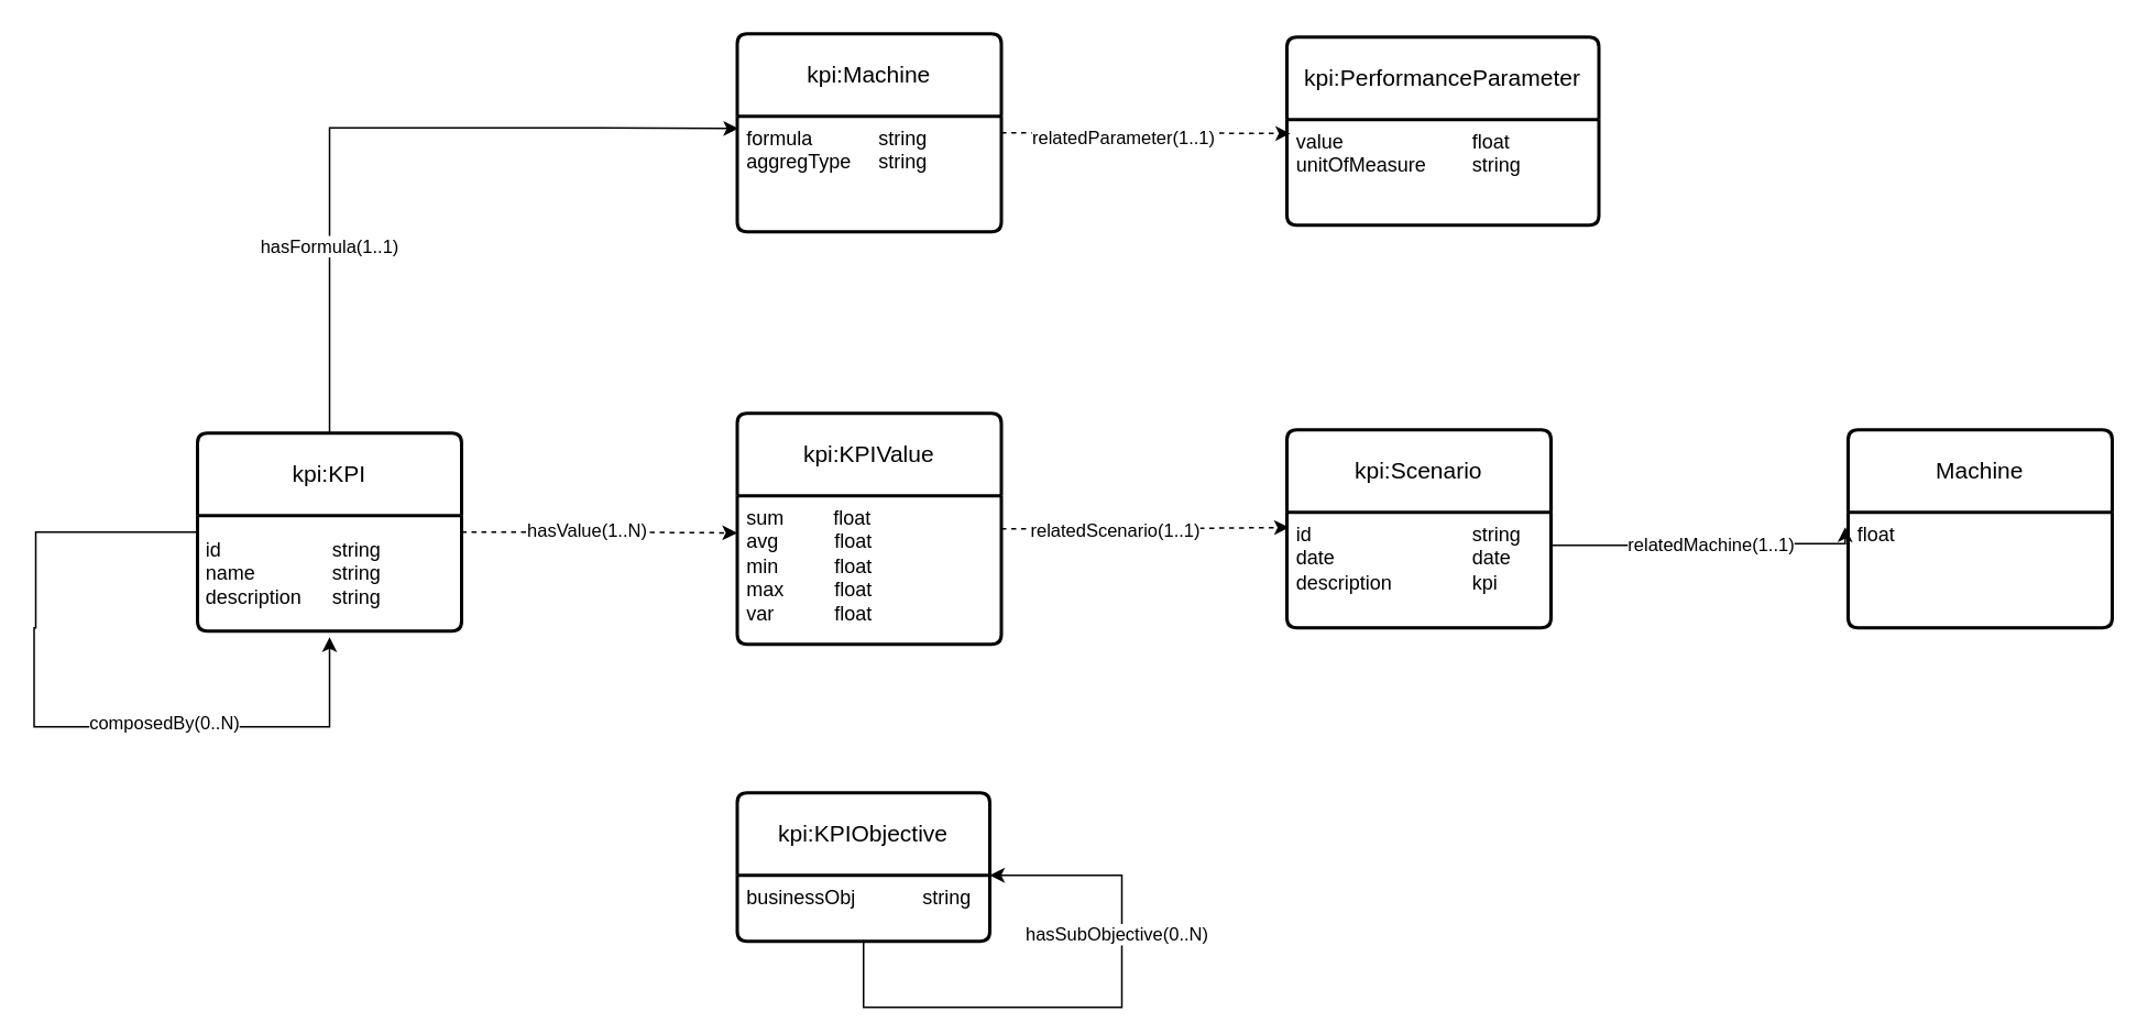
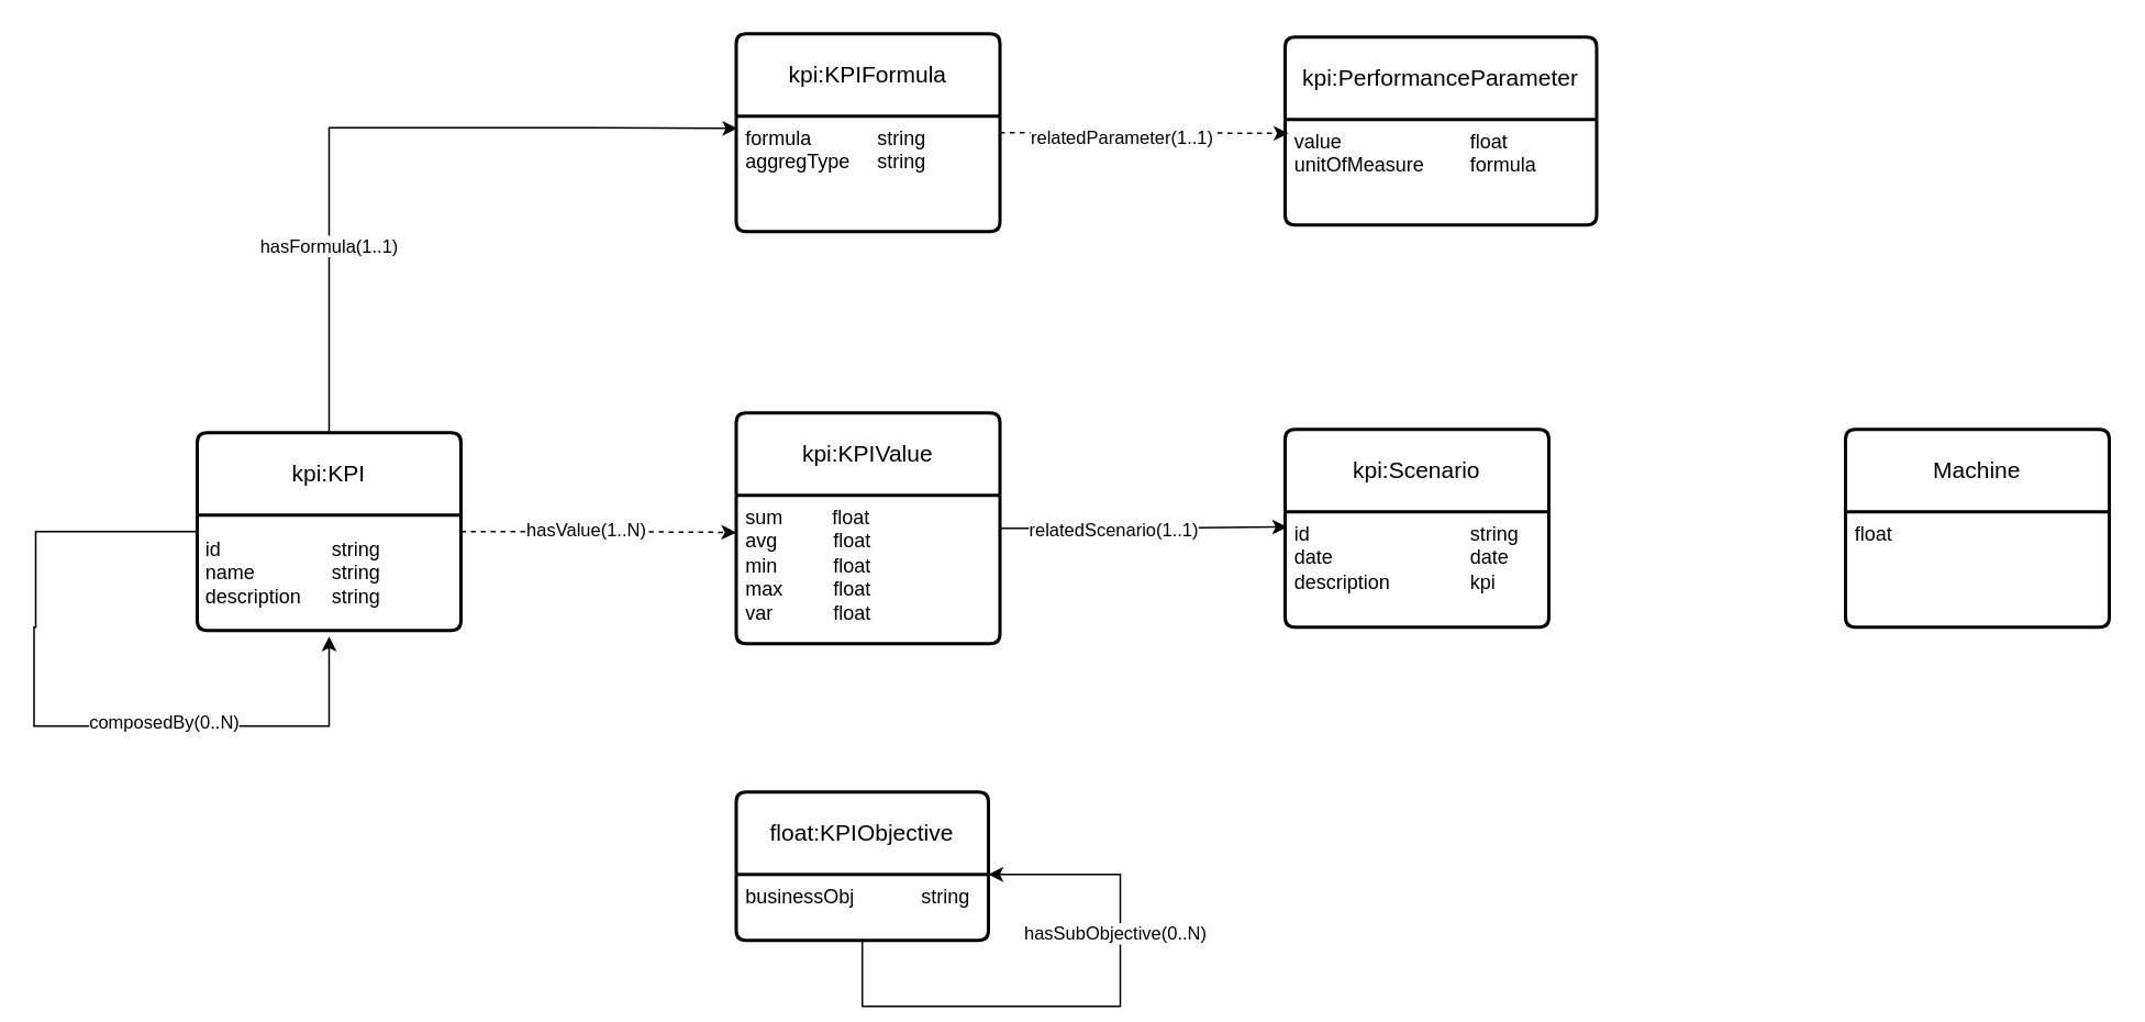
  <mxCell id="0" />
  <mxCell id="1" parent="0" />
  <mxCell id="2" style="edgeStyle=orthogonalEdgeStyle;rounded=0;orthogonalLoop=1;jettySize=auto;html=1;exitX=1;exitY=0.5;exitDx=0;exitDy=0;entryX=0;entryY=0.25;entryDx=0;entryDy=0;dashed=1;" edge="1" parent="1" source="8" target="15"><mxGeometry relative="1" as="geometry" /></mxCell>
  <mxCell id="3" value="hasValue(1..N)" style="edgeLabel;html=1;align=center;verticalAlign=middle;resizable=0;points=[];" vertex="1" connectable="0" parent="2"><mxGeometry x="-0.101" y="3" relative="1" as="geometry"><mxPoint y="1" as="offset" /></mxGeometry></mxCell>
  <mxCell id="4" style="edgeStyle=orthogonalEdgeStyle;rounded=0;orthogonalLoop=1;jettySize=auto;html=1;entryX=0.004;entryY=0.106;entryDx=0;entryDy=0;entryPerimeter=0;" edge="1" parent="1"><mxGeometry relative="1" as="geometry"><mxPoint x="446.64" y="77.42" as="targetPoint" /><mxPoint x="199" y="262" as="sourcePoint" /><Array as="points"><mxPoint x="199" y="77" /><mxPoint x="363" y="77" /></Array></mxGeometry></mxCell>
  <mxCell id="5" value="hasFormula(1..1)" style="edgeLabel;html=1;align=center;verticalAlign=middle;resizable=0;points=[];" vertex="1" connectable="0" parent="4"><mxGeometry x="-0.473" y="1" relative="1" as="geometry"><mxPoint as="offset" /></mxGeometry></mxCell>
  <mxCell id="6" style="edgeStyle=orthogonalEdgeStyle;rounded=0;orthogonalLoop=1;jettySize=auto;html=1;entryX=0.5;entryY=1.052;entryDx=0;entryDy=0;entryPerimeter=0;" edge="1" parent="1" target="9"><mxGeometry relative="1" as="geometry"><mxPoint x="210" y="430" as="targetPoint" /><mxPoint x="120" y="322" as="sourcePoint" /><Array as="points"><mxPoint x="21" y="322" /><mxPoint x="21" y="380" /><mxPoint x="20" y="440" /><mxPoint x="199" y="440" /></Array></mxGeometry></mxCell>
  <mxCell id="7" value="composedBy(0..N)" style="edgeLabel;html=1;align=center;verticalAlign=middle;resizable=0;points=[];" vertex="1" connectable="0" parent="6"><mxGeometry x="0.31" y="3" relative="1" as="geometry"><mxPoint as="offset" /></mxGeometry></mxCell>
  <mxCell id="8" value="kpi:KPI" style="swimlane;childLayout=stackLayout;horizontal=1;startSize=50;horizontalStack=0;rounded=1;fontSize=14;fontStyle=0;strokeWidth=2;resizeParent=0;resizeLast=1;shadow=0;dashed=0;align=center;arcSize=4;whiteSpace=wrap;html=1;" vertex="1" parent="1"><mxGeometry x="119" y="262" width="160" height="120" as="geometry" /></mxCell>
  <mxCell id="9" value="&amp;nbsp;id&lt;span style=&quot;white-space: pre;&quot;&gt;&#09;&lt;/span&gt;&lt;span style=&quot;white-space: pre;&quot;&gt;&#09;&lt;/span&gt;&lt;span style=&quot;white-space: pre;&quot;&gt;&#09;&lt;/span&gt;string&lt;br&gt;&amp;nbsp;name&lt;span style=&quot;white-space: pre;&quot;&gt;&#09;&lt;/span&gt;&lt;span style=&quot;white-space: pre;&quot;&gt;&#09;&lt;/span&gt;string&lt;br&gt;&amp;nbsp;description&lt;span style=&quot;white-space: pre;&quot;&gt;&#09;&lt;/span&gt;string" style="text;html=1;align=left;verticalAlign=middle;resizable=0;points=[];autosize=1;strokeColor=none;fillColor=none;" vertex="1" parent="8"><mxGeometry y="50" width="160" height="70" as="geometry" /></mxCell>
  <mxCell id="10" style="edgeStyle=orthogonalEdgeStyle;rounded=0;orthogonalLoop=1;jettySize=auto;html=1;entryX=0.011;entryY=0.132;entryDx=0;entryDy=0;entryPerimeter=0;dashed=1;" edge="1" parent="1" source="12" target="25"><mxGeometry relative="1" as="geometry"><mxPoint x="779" y="80" as="targetPoint" /></mxGeometry></mxCell>
  <mxCell id="11" value="relatedParameter(1..1)" style="edgeLabel;html=1;align=center;verticalAlign=middle;resizable=0;points=[];" vertex="1" connectable="0" parent="10"><mxGeometry x="-0.155" y="-2" relative="1" as="geometry"><mxPoint x="-1" as="offset" /></mxGeometry></mxCell>
- <mxCell id="12" value="kpi:Machine" style="swimlane;childLayout=stackLayout;horizontal=1;startSize=50;horizontalStack=0;rounded=1;fontSize=14;fontStyle=0;strokeWidth=2;resizeParent=0;resizeLast=1;shadow=0;dashed=0;align=center;arcSize=4;whiteSpace=wrap;html=1;" vertex="1" parent="1"><mxGeometry x="446" y="20" width="160" height="120" as="geometry" /></mxCell>
+ <mxCell id="12" value="kpi:KPIFormula" style="swimlane;childLayout=stackLayout;horizontal=1;startSize=50;horizontalStack=0;rounded=1;fontSize=14;fontStyle=0;strokeWidth=2;resizeParent=0;resizeLast=1;shadow=0;dashed=0;align=center;arcSize=4;whiteSpace=wrap;html=1;" vertex="1" parent="1"><mxGeometry x="446" y="20" width="160" height="120" as="geometry" /></mxCell>
  <mxCell id="13" value="formula&lt;span style=&quot;white-space: pre;&quot;&gt;&#09;&lt;/span&gt;&lt;span style=&quot;white-space: pre;&quot;&gt;&#09;&lt;/span&gt;string&lt;br&gt;aggregType&lt;span style=&quot;white-space: pre;&quot;&gt;&#09;&lt;/span&gt;string" style="align=left;strokeColor=none;fillColor=none;spacingLeft=4;fontSize=12;verticalAlign=top;resizable=0;rotatable=0;part=1;html=1;" vertex="1" parent="12"><mxGeometry y="50" width="160" height="70" as="geometry" /></mxCell>
  <mxCell id="14" value="kpi:KPIValue" style="swimlane;childLayout=stackLayout;horizontal=1;startSize=50;horizontalStack=0;rounded=1;fontSize=14;fontStyle=0;strokeWidth=2;resizeParent=0;resizeLast=1;shadow=0;dashed=0;align=center;arcSize=4;whiteSpace=wrap;html=1;" vertex="1" parent="1"><mxGeometry x="446" y="250" width="160" height="140" as="geometry" /></mxCell>
  <mxCell id="15" value="sum&lt;span style=&quot;&quot;&gt;&lt;span style=&quot;white-space: pre;&quot;&gt;&amp;nbsp;&amp;nbsp;&amp;nbsp;&amp;nbsp;&lt;/span&gt;&lt;/span&gt;&lt;span style=&quot;&quot;&gt;&lt;span style=&quot;white-space: pre;&quot;&gt;&amp;nbsp;&amp;nbsp;&amp;nbsp;&amp;nbsp;&lt;/span&gt;&lt;/span&gt;&lt;span style=&quot;&quot;&gt;&lt;span style=&quot;white-space: pre;&quot;&gt;&amp;nbsp;&lt;/span&gt;&lt;/span&gt;float&lt;br&gt;avg&lt;span style=&quot;white-space: pre;&quot;&gt;&#09;&lt;/span&gt;&lt;span style=&quot;white-space: pre;&quot;&gt;&#09;&lt;/span&gt;float&lt;span style=&quot;&quot;&gt;&lt;span style=&quot;white-space: pre;&quot;&gt;&amp;nbsp;&amp;nbsp;&amp;nbsp;&amp;nbsp;&lt;/span&gt;&lt;/span&gt;&lt;span style=&quot;&quot;&gt;&lt;span style=&quot;white-space: pre;&quot;&gt;&amp;nbsp;&amp;nbsp;&amp;nbsp;&amp;nbsp;&lt;/span&gt;&lt;/span&gt;&lt;span style=&quot;&quot;&gt;&lt;span style=&quot;white-space: pre;&quot;&gt;&amp;nbsp;&amp;nbsp;&lt;/span&gt;&lt;/span&gt;&lt;br&gt;min&lt;span style=&quot;white-space: pre;&quot;&gt;&#09;&lt;/span&gt;&lt;span style=&quot;white-space: pre;&quot;&gt;&#09;&lt;/span&gt;float&lt;br&gt;max&lt;span style=&quot;white-space: pre;&quot;&gt;&#09;&lt;/span&gt;&lt;span style=&quot;white-space: pre;&quot;&gt;&#09;&lt;/span&gt;float&lt;br&gt;var&lt;span style=&quot;white-space: pre;&quot;&gt;&#09;&lt;/span&gt;&lt;span style=&quot;white-space: pre;&quot;&gt;&#09;&lt;/span&gt;float" style="align=left;strokeColor=none;fillColor=none;spacingLeft=4;fontSize=12;verticalAlign=top;resizable=0;rotatable=0;part=1;html=1;" vertex="1" parent="14"><mxGeometry y="50" width="160" height="90" as="geometry" /></mxCell>
  <mxCell id="16" value="kpi:Scenario" style="swimlane;childLayout=stackLayout;horizontal=1;startSize=50;horizontalStack=0;rounded=1;fontSize=14;fontStyle=0;strokeWidth=2;resizeParent=0;resizeLast=1;shadow=0;dashed=0;align=center;arcSize=4;whiteSpace=wrap;html=1;" vertex="1" parent="1"><mxGeometry x="779" y="260" width="160" height="120" as="geometry" /></mxCell>
  <mxCell id="17" value="id&lt;span style=&quot;white-space: pre;&quot;&gt;&#09;&lt;/span&gt;&lt;span style=&quot;white-space: pre;&quot;&gt;&#09;&lt;/span&gt;&lt;span style=&quot;white-space: pre;&quot;&gt;&#09;&lt;/span&gt;&lt;span style=&quot;white-space: pre;&quot;&gt;&#09;&lt;/span&gt;string&lt;br&gt;date&lt;span style=&quot;white-space: pre;&quot;&gt;&#09;&lt;/span&gt;&lt;span style=&quot;white-space: pre;&quot;&gt;&#09;&lt;span style=&quot;white-space: pre;&quot;&gt;&#09;&lt;/span&gt;&lt;span style=&quot;white-space: pre;&quot;&gt;&#09;&lt;/span&gt;&lt;/span&gt;date&lt;br&gt;description&lt;span style=&quot;white-space: pre;&quot;&gt;&#09;&lt;/span&gt;&lt;span style=&quot;white-space: pre;&quot;&gt;&#09;&lt;/span&gt;kpi&lt;br&gt;" style="align=left;strokeColor=none;fillColor=none;spacingLeft=4;fontSize=12;verticalAlign=top;resizable=0;rotatable=0;part=1;html=1;" vertex="1" parent="16"><mxGeometry y="50" width="160" height="70" as="geometry" /></mxCell>
- <mxCell id="18" style="edgeStyle=orthogonalEdgeStyle;rounded=0;orthogonalLoop=1;jettySize=auto;html=1;entryX=0.008;entryY=0.131;entryDx=0;entryDy=0;entryPerimeter=0;dashed=1;" edge="1" parent="1" source="14" target="17"><mxGeometry relative="1" as="geometry" /></mxCell>
+ <mxCell id="18" style="edgeStyle=orthogonalEdgeStyle;rounded=0;orthogonalLoop=1;jettySize=auto;html=1;entryX=0.008;entryY=0.131;entryDx=0;entryDy=0;entryPerimeter=0;" edge="1" parent="1" source="14" target="17"><mxGeometry relative="1" as="geometry" /></mxCell>
  <mxCell id="19" value="relatedScenario(1..1)" style="edgeLabel;html=1;align=center;verticalAlign=middle;resizable=0;points=[];" vertex="1" connectable="0" parent="18"><mxGeometry x="-0.218" relative="1" as="geometry"><mxPoint as="offset" /></mxGeometry></mxCell>
- <mxCell id="20" value="kpi:KPIObjective" style="swimlane;childLayout=stackLayout;horizontal=1;startSize=50;horizontalStack=0;rounded=1;fontSize=14;fontStyle=0;strokeWidth=2;resizeParent=0;resizeLast=1;shadow=0;dashed=0;align=center;arcSize=4;whiteSpace=wrap;html=1;" vertex="1" parent="1"><mxGeometry x="446" y="480" width="153" height="90" as="geometry" /></mxCell>
+ <mxCell id="20" value="float:KPIObjective" style="swimlane;childLayout=stackLayout;horizontal=1;startSize=50;horizontalStack=0;rounded=1;fontSize=14;fontStyle=0;strokeWidth=2;resizeParent=0;resizeLast=1;shadow=0;dashed=0;align=center;arcSize=4;whiteSpace=wrap;html=1;" vertex="1" parent="1"><mxGeometry x="446" y="480" width="153" height="90" as="geometry" /></mxCell>
  <mxCell id="21" value="businessObj&lt;span style=&quot;white-space: pre;&quot;&gt;&#09;&lt;/span&gt;&lt;span style=&quot;white-space: pre;&quot;&gt;&#09;&lt;/span&gt;string" style="align=left;strokeColor=none;fillColor=none;spacingLeft=4;fontSize=12;verticalAlign=top;resizable=0;rotatable=0;part=1;html=1;" vertex="1" parent="20"><mxGeometry y="50" width="153" height="40" as="geometry" /></mxCell>
  <mxCell id="22" style="edgeStyle=orthogonalEdgeStyle;rounded=0;orthogonalLoop=1;jettySize=auto;html=1;entryX=1;entryY=0;entryDx=0;entryDy=0;" edge="1" parent="20" source="21" target="21"><mxGeometry relative="1" as="geometry"><mxPoint x="77" y="200" as="targetPoint" /><Array as="points"><mxPoint x="77" y="130" /><mxPoint x="233" y="130" /><mxPoint x="233" y="50" /></Array></mxGeometry></mxCell>
  <mxCell id="23" value="hasSubObjective(0..N)" style="edgeLabel;html=1;align=center;verticalAlign=middle;resizable=0;points=[];" vertex="1" connectable="0" parent="22"><mxGeometry x="0.351" y="4" relative="1" as="geometry"><mxPoint as="offset" /></mxGeometry></mxCell>
  <mxCell id="24" value="kpi:PerformanceParameter" style="swimlane;childLayout=stackLayout;horizontal=1;startSize=50;horizontalStack=0;rounded=1;fontSize=14;fontStyle=0;strokeWidth=2;resizeParent=0;resizeLast=1;shadow=0;dashed=0;align=center;arcSize=4;whiteSpace=wrap;html=1;" vertex="1" parent="1"><mxGeometry x="779" y="22" width="189" height="114" as="geometry" /></mxCell>
- <mxCell id="25" value="value&lt;span style=&quot;white-space: pre;&quot;&gt;&#09;&lt;/span&gt;&lt;span style=&quot;white-space: pre;&quot;&gt;&#09;&lt;/span&gt;&lt;span style=&quot;white-space: pre;&quot;&gt;&#09;&lt;/span&gt;float&lt;br&gt;unitOfMeasure&lt;span style=&quot;white-space: pre;&quot;&gt;&#09;&lt;/span&gt;string" style="align=left;strokeColor=none;fillColor=none;spacingLeft=4;fontSize=12;verticalAlign=top;resizable=0;rotatable=0;part=1;html=1;" vertex="1" parent="24"><mxGeometry y="50" width="189" height="64" as="geometry" /></mxCell>
- <mxCell id="26" style="edgeStyle=orthogonalEdgeStyle;rounded=0;orthogonalLoop=1;jettySize=auto;html=1;entryX=-0.011;entryY=0.129;entryDx=0;entryDy=0;entryPerimeter=0;" edge="1" parent="1" source="17" target="29"><mxGeometry relative="1" as="geometry"><mxPoint x="1119" y="345" as="targetPoint" /><Array as="points"><mxPoint x="1039" y="330" /><mxPoint x="1039" y="329" /></Array></mxGeometry></mxCell>
- <mxCell id="27" value="relatedMachine(1..1)" style="edgeLabel;html=1;align=center;verticalAlign=middle;resizable=0;points=[];" vertex="1" connectable="0" parent="26"><mxGeometry x="0.015" y="2" relative="1" as="geometry"><mxPoint y="1" as="offset" /></mxGeometry></mxCell>
+ <mxCell id="25" value="value&lt;span style=&quot;white-space: pre;&quot;&gt;&#09;&lt;/span&gt;&lt;span style=&quot;white-space: pre;&quot;&gt;&#09;&lt;/span&gt;&lt;span style=&quot;white-space: pre;&quot;&gt;&#09;&lt;/span&gt;float&lt;br&gt;unitOfMeasure&lt;span style=&quot;white-space: pre;&quot;&gt;&#09;&lt;/span&gt;formula" style="align=left;strokeColor=none;fillColor=none;spacingLeft=4;fontSize=12;verticalAlign=top;resizable=0;rotatable=0;part=1;html=1;" vertex="1" parent="24"><mxGeometry y="50" width="189" height="64" as="geometry" /></mxCell>
  <mxCell id="28" value="Machine" style="swimlane;childLayout=stackLayout;horizontal=1;startSize=50;horizontalStack=0;rounded=1;fontSize=14;fontStyle=0;strokeWidth=2;resizeParent=0;resizeLast=1;shadow=0;dashed=0;align=center;arcSize=4;whiteSpace=wrap;html=1;" vertex="1" parent="1"><mxGeometry x="1119" y="260" width="160" height="120" as="geometry" /></mxCell>
  <mxCell id="29" value="float" style="align=left;strokeColor=none;fillColor=none;spacingLeft=4;fontSize=12;verticalAlign=top;resizable=0;rotatable=0;part=1;html=1;" vertex="1" parent="28"><mxGeometry y="50" width="160" height="70" as="geometry" /></mxCell>
